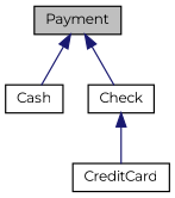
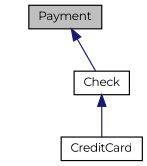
  digraph {
    fontname=Montserrat
    node [color=black fillcolor=white fontname=Montserrat fontsize=10 shape=record style=filled]
    edge [color=midnightblue dir=back fontname=Montserrat fontsize=10 labelfontname=Helvetica labelfontsize=10 style=solid]
    n1 [fillcolor=grey75 fontcolor=black height=0.2 label=Payment width=0.4]
-   n2 [height=0.2 label=Cash width=0.4]
    n3 [height=0.2 label=Check width=0.4]
    n4 [height=0.2 label=CreditCard width=0.4]
-   n1 -> n2
    n1 -> n3
    n3 -> n4
  }
